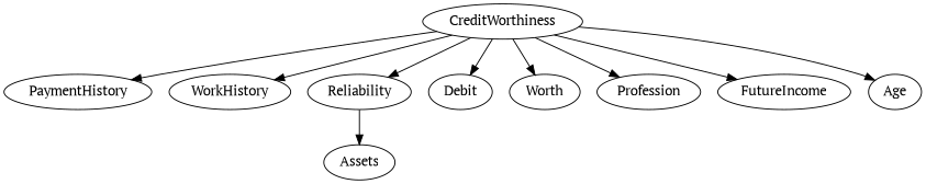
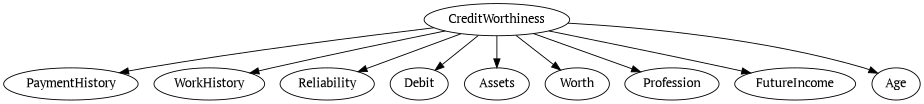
  digraph {
    fontname="PT Serif"
    node [fontname="PT Serif"]
    edge [fontname="PT Serif"]
    CreditWorthiness
    PaymentHistory
    WorkHistory
    Reliability
    Debit
    Assets
    Worth
    Profession
    FutureIncome
    Age
    CreditWorthiness -> PaymentHistory
    CreditWorthiness -> WorkHistory
    CreditWorthiness -> Reliability
    CreditWorthiness -> Debit
-   Reliability -> Assets
+   CreditWorthiness -> Assets
    CreditWorthiness -> Worth
    CreditWorthiness -> Profession
    CreditWorthiness -> FutureIncome
    CreditWorthiness -> Age
  }
